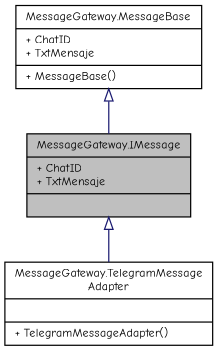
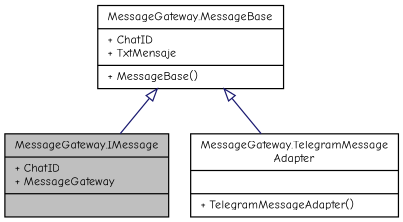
  digraph {
    fontname="Comic Neue"
    node [color=black fillcolor=white fontname="Comic Neue" fontsize=10 shape=record style=filled]
    edge [arrowtail=onormal color=midnightblue dir=back fontname="Comic Neue" fontsize=10 labelfontname=Helvetica labelfontsize=10 style=solid]
-   n1 [fillcolor=grey75 fontcolor=black height=0.2 label="{MessageGateway.IMessage\n|+ ChatID\l+ TxtMensaje\l|}" width=0.4]
+   n1 [fillcolor=grey75 fontcolor=black height=0.2 label="{MessageGateway.IMessage\n|+ ChatID\l+ MessageGateway\l|}" width=0.4]
    n2 [height=0.2 label="{MessageGateway.MessageBase\n|+ ChatID\l+ TxtMensaje\l|+ MessageBase()\l}" width=0.4]
    n3 [height=0.2 label="{MessageGateway.TelegramMessage\lAdapter\n||+ TelegramMessageAdapter()\l}" width=0.4]
    n2 -> n1
-   n1 -> n3
+   n2 -> n3
  }
